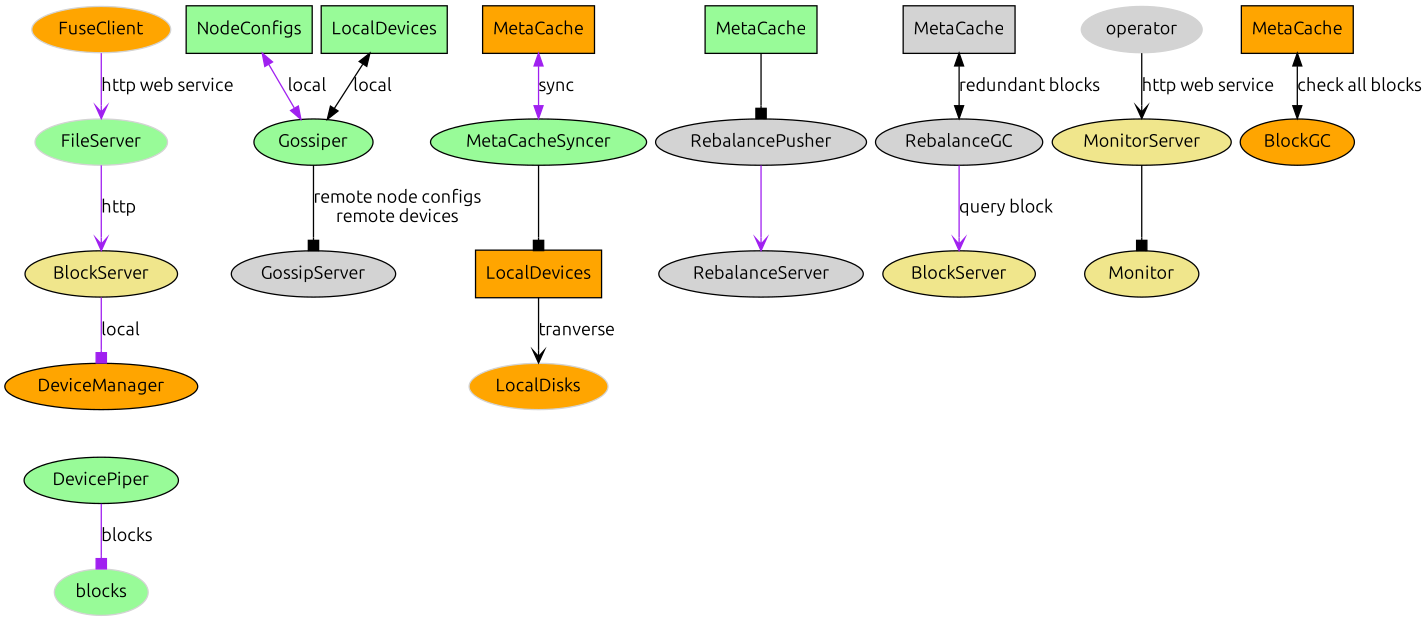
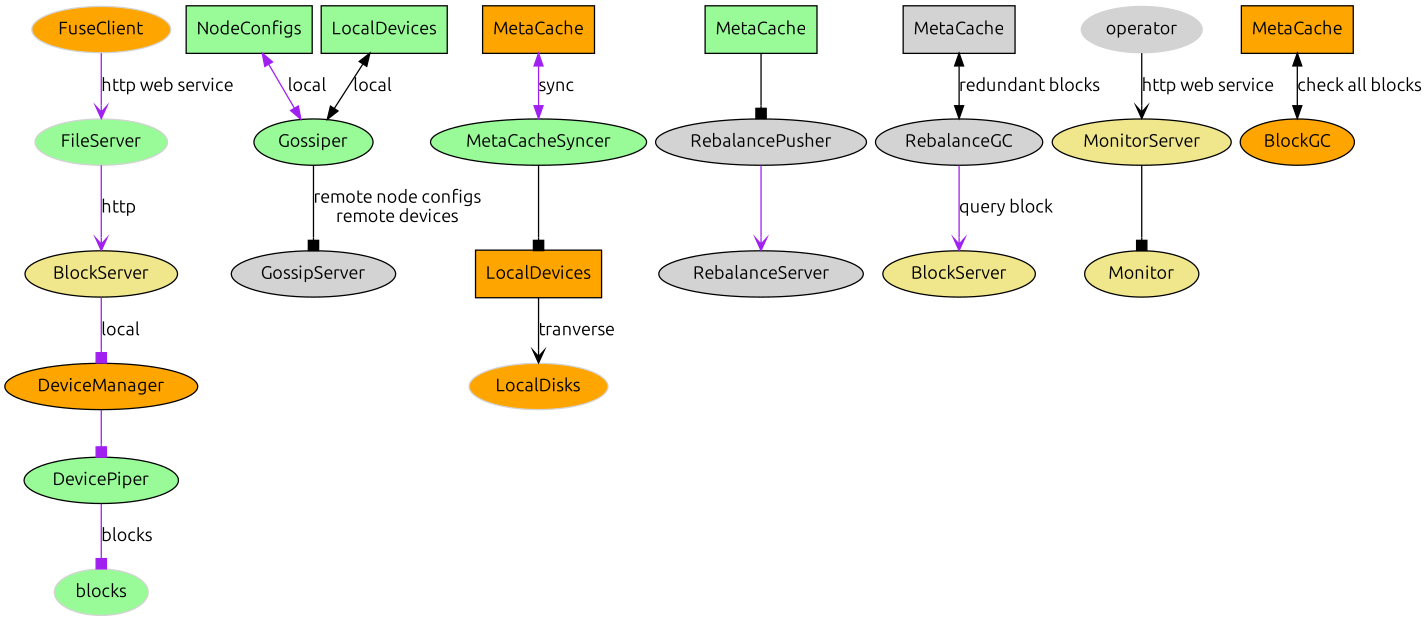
  digraph {
    concentrate=true
    fontname=Ubuntu
    nodesep=0.1
    ranksep=0.5
    node [fillcolor=palegreen fontname=Ubuntu style=filled]
    edge [arrowhead=box color=purple fontname=Ubuntu]
    n1 [color=lightgrey label=FileServer]
    n2 [label=Gossiper]
    n3 [label=MetaCacheSyncer]
    n4 [fillcolor=lightgrey label=RebalancePusher]
    n5 [fillcolor=lightgrey label=RebalanceGC]
    n6 [fillcolor=khaki label=BlockServer]
    n7 [fillcolor=lightgrey label=GossipServer]
    n8 [fillcolor=orange label=LocalDevices shape=record]
    n9 [fillcolor=lightgrey label=RebalanceServer]
    n10 [fillcolor=khaki label=BlockServer]
    n11 [color=lightgrey fillcolor=orange label=FuseClient]
    n12 [fillcolor=orange label=DeviceManager]
    n13 [label=DevicePiper]
    n14 [color=lightgrey label=blocks]
    n15 [color=lightgrey fillcolor=lightgrey label=operator]
    n16 [fillcolor=khaki label=MonitorServer]
    n17 [fillcolor=khaki label=Monitor]
    n18 [label=NodeConfigs shape=record]
    n19 [label=LocalDevices shape=record]
    n20 [color=lightgrey fillcolor=orange label=LocalDisks]
    n21 [fillcolor=orange label=MetaCache shape=record]
    n22 [label=MetaCache shape=record]
    n23 [fillcolor=lightgrey label=MetaCache shape=record]
    n24 [fillcolor=orange label=BlockGC]
    n25 [fillcolor=orange label=MetaCache shape=record]
    subgraph sub_1 {
      rank=same
      n1
      n2
      n3
      n4
      n5
    }
    n1 -> n6 [arrowhead=vee label=http]
    n2 -> n7 [color=black label="remote node configs\nremote devices"]
    n3 -> n8 [color=black]
    n4 -> n9 [arrowhead=vee]
    n5 -> n10 [arrowhead=vee label="query block"]
    n6 -> n12 [label=local]
    n8 -> n20 [arrowhead=vee color=black label=tranverse]
    n11 -> n1 [arrowhead=vee label="http web service"]
+   n12 -> n13
    n13 -> n14 [label=blocks]
    n15 -> n16 [arrowhead=vee color=black label="http web service"]
    n16 -> n17 [color=black]
    n18 -> n2 [dir=both label=local arrowhead=""]
    n19 -> n2 [color=black dir=both label=local arrowhead=""]
    n21 -> n3 [dir=both label=sync arrowhead=""]
    n22 -> n4 [color=black]
    n23 -> n5 [color=black dir=both label="redundant blocks" arrowhead=""]
    n25 -> n24 [color=black dir=both label="check all blocks" arrowhead=""]
  }
